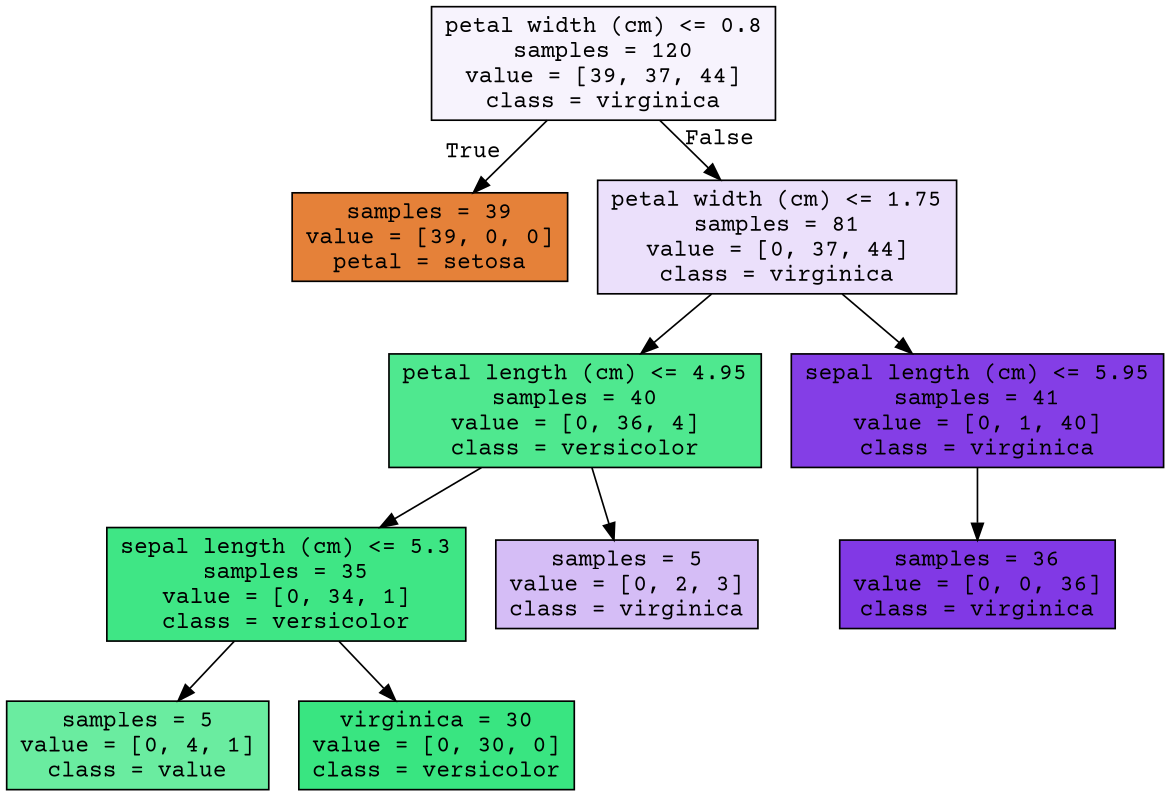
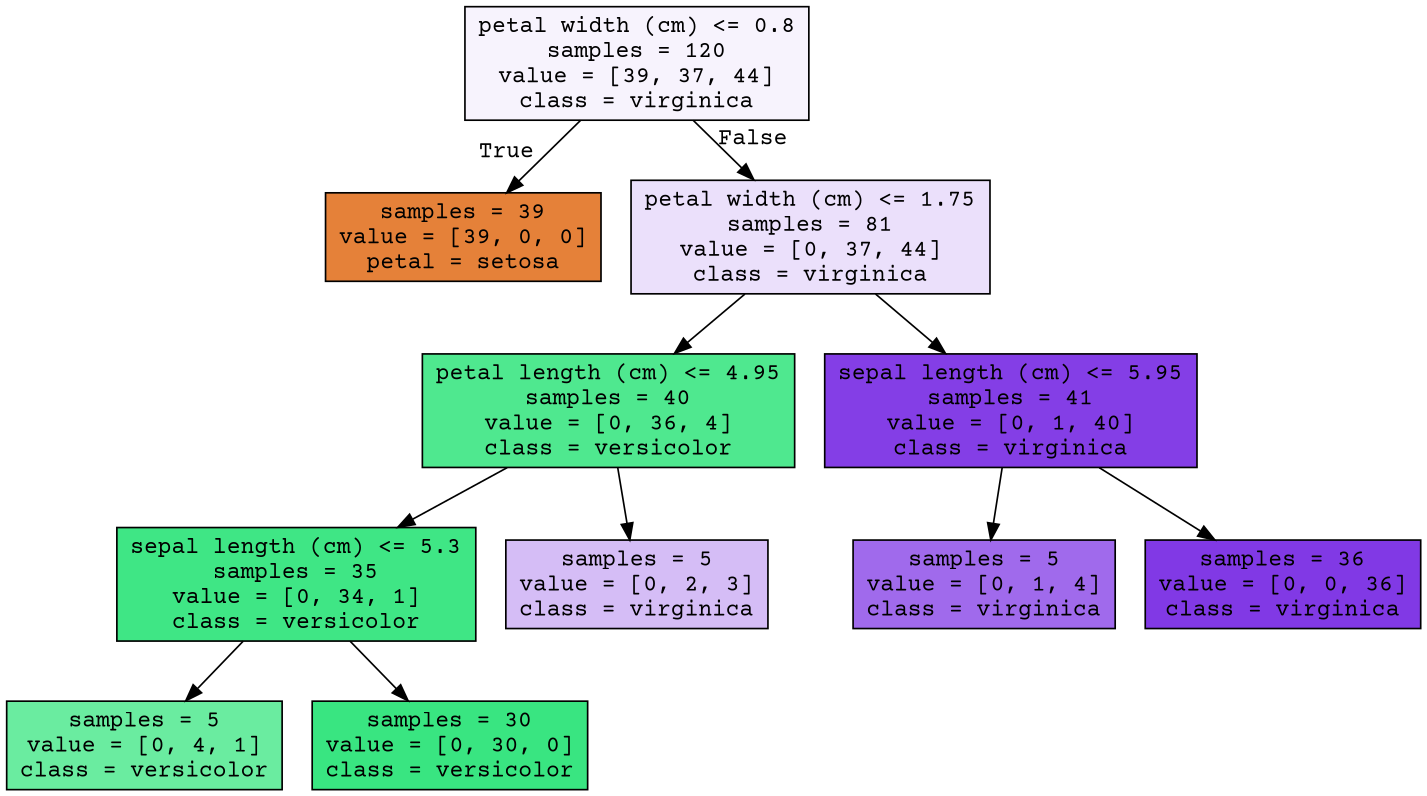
  digraph {
    fontname="Courier Prime"
    node [color=black fontname="Courier Prime" shape=box style=filled]
    edge [fontname="Courier Prime"]
    n1 [fillcolor="#f7f3fd" label="petal width (cm) <= 0.8\nsamples = 120\nvalue = [39, 37, 44]\nclass = virginica"]
    n2 [fillcolor="#e58139" label="samples = 39\nvalue = [39, 0, 0]\npetal = setosa"]
    n3 [fillcolor="#ebe0fb" label="petal width (cm) <= 1.75\nsamples = 81\nvalue = [0, 37, 44]\nclass = virginica"]
    n4 [fillcolor="#4fe88f" label="petal length (cm) <= 4.95\nsamples = 40\nvalue = [0, 36, 4]\nclass = versicolor"]
    n5 [fillcolor="#843ee6" label="sepal length (cm) <= 5.95\nsamples = 41\nvalue = [0, 1, 40]\nclass = virginica"]
    n6 [fillcolor="#3fe685" label="sepal length (cm) <= 5.3\nsamples = 35\nvalue = [0, 34, 1]\nclass = versicolor"]
    n7 [fillcolor="#d5bdf6" label="samples = 5\nvalue = [0, 2, 3]\nclass = virginica"]
+   n8 [fillcolor="#a06aec" label="samples = 5\nvalue = [0, 1, 4]\nclass = virginica"]
    n9 [fillcolor="#8139e5" label="samples = 36\nvalue = [0, 0, 36]\nclass = virginica"]
-   n10 [fillcolor="#6aeca0" label="samples = 5\nvalue = [0, 4, 1]\nclass = value"]
-   n11 [fillcolor="#39e581" label="virginica = 30\nvalue = [0, 30, 0]\nclass = versicolor"]
+   n10 [fillcolor="#6aeca0" label="samples = 5\nvalue = [0, 4, 1]\nclass = versicolor"]
+   n11 [fillcolor="#39e581" label="samples = 30\nvalue = [0, 30, 0]\nclass = versicolor"]
    n1 -> n2 [headlabel=True labelangle=45 labeldistance=2.5]
    n1 -> n3 [headlabel=False labelangle=-45 labeldistance=2.5]
    n3 -> n4
    n3 -> n5
    n4 -> n6
    n4 -> n7
+   n5 -> n8
    n5 -> n9
    n6 -> n10
    n6 -> n11
  }
